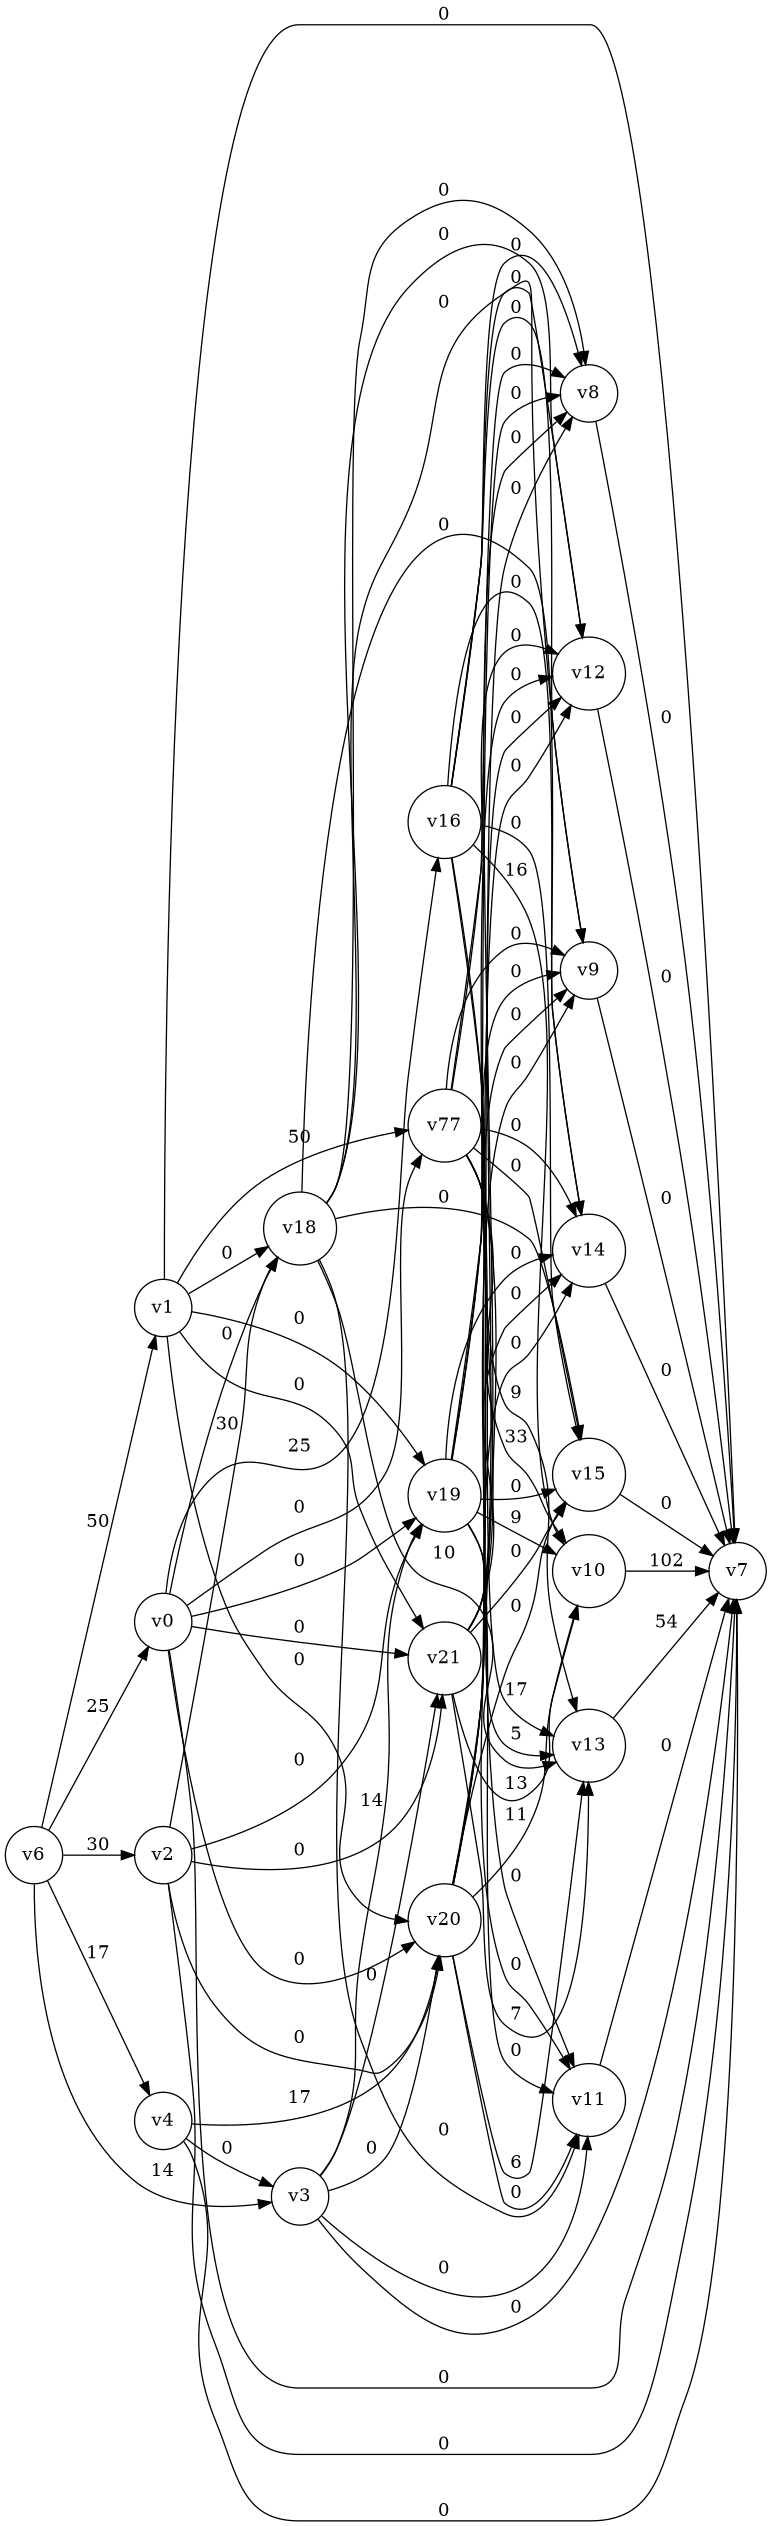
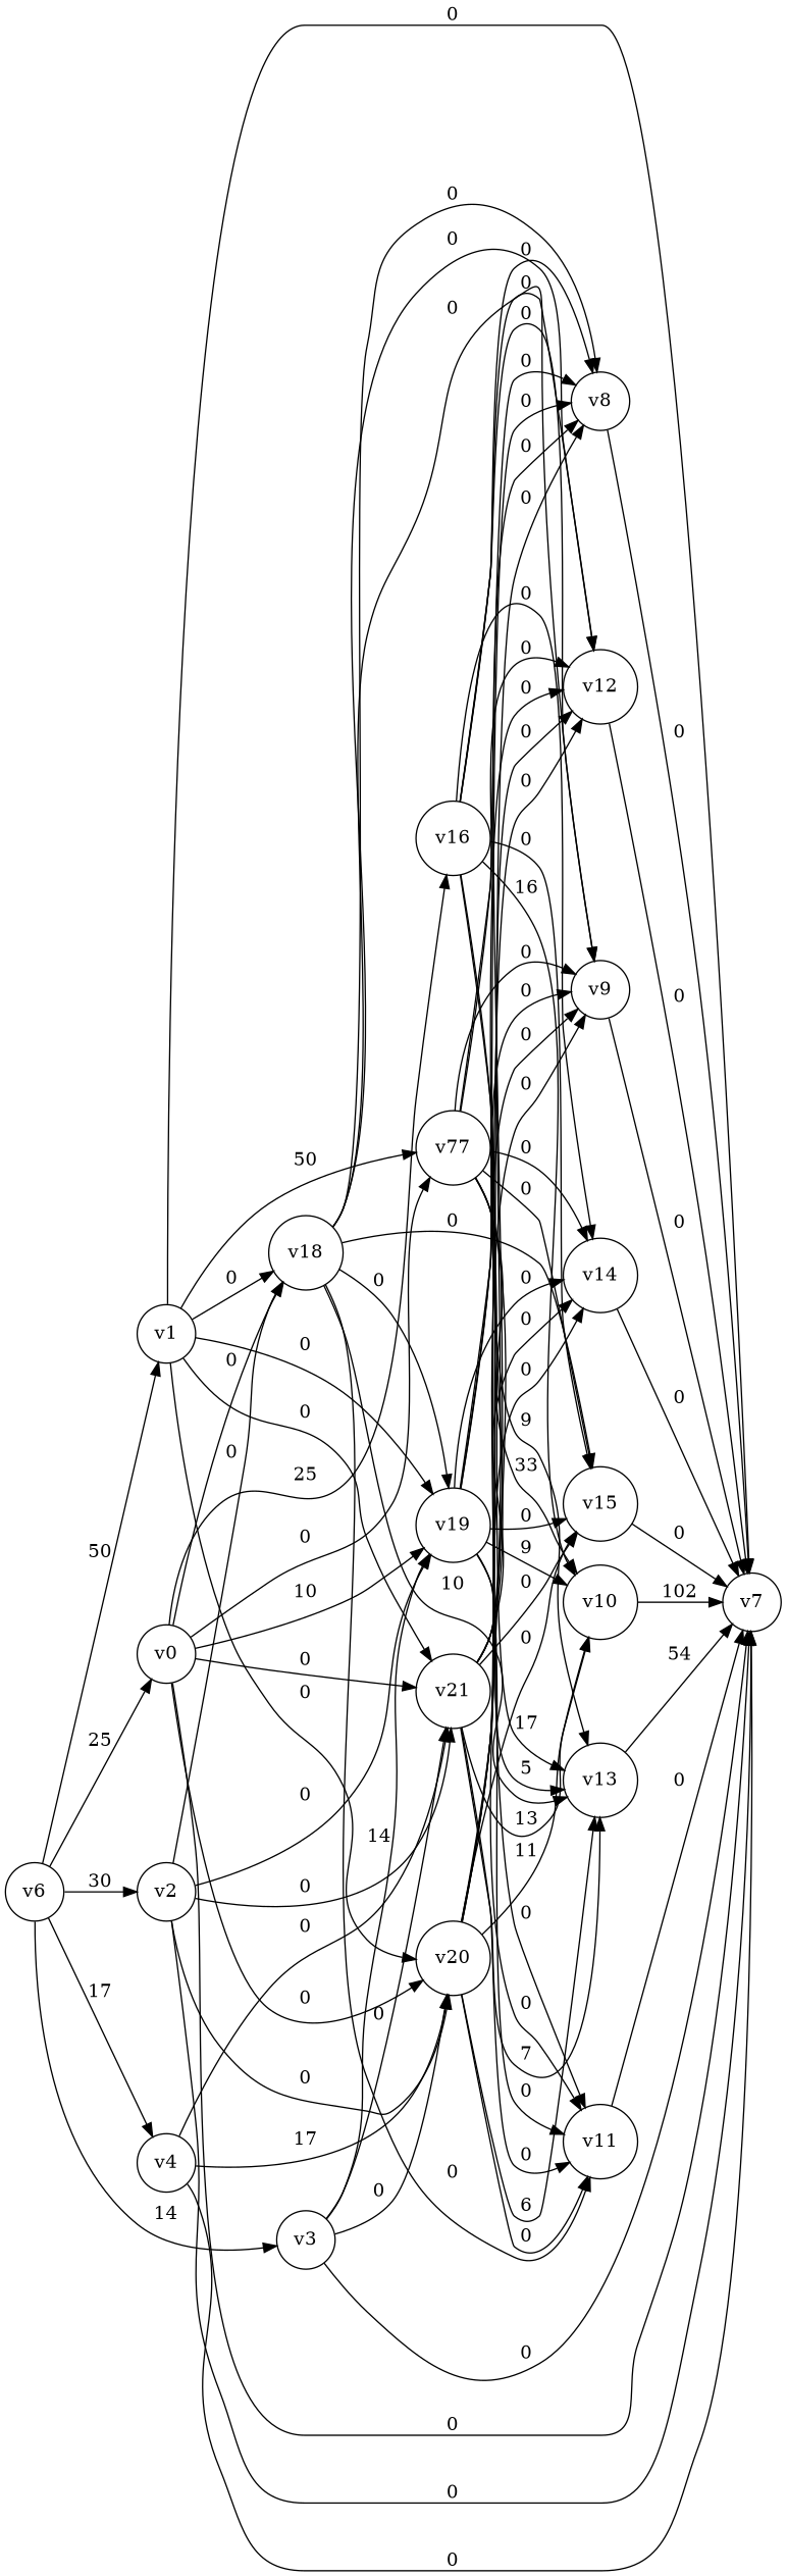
  digraph {
    rankdir=LR
    node [shape=circle]
    n1 [label=v0]
    n2 [label=v7]
    n3 [label=v16]
    n4 [label=v77]
    n5 [label=v18]
    n6 [label=v19]
    n7 [label=v20]
    n8 [label=v21]
    n9 [label=v8]
    n10 [label=v9]
    n11 [label=v10]
    n12 [label=v11]
    n13 [label=v12]
    n14 [label=v13]
    n15 [label=v14]
    n16 [label=v15]
    n17 [label=v1]
    n18 [label=v2]
    n19 [label=v3]
    n20 [label=v4]
    n21 [label=v6]
    n1 -> n2 [label=0]
    n1 -> n3 [label=25]
    n1 -> n4 [label=0]
    n1 -> n5 [label=0]
-   n1 -> n6 [label=0]
+   n1 -> n6 [label=10]
    n1 -> n7 [label=0]
    n1 -> n8 [label=0]
    n3 -> n9 [label=0]
    n3 -> n10 [label=0]
    n3 -> n11 [label=16]
    n3 -> n12 [label=0]
    n3 -> n13 [label=0]
    n3 -> n14 [label=9]
    n3 -> n15 [label=0]
    n3 -> n16 [label=0]
    n4 -> n9 [label=0]
    n4 -> n10 [label=0]
    n4 -> n11 [label=33]
    n4 -> n12 [label=0]
    n4 -> n13 [label=0]
    n4 -> n14 [label=17]
    n4 -> n15 [label=0]
    n4 -> n16 [label=0]
    n5 -> n9 [label=0]
    n5 -> n10 [label=0]
    n5 -> n12 [label=0]
    n5 -> n13 [label=0]
    n5 -> n14 [label=10]
-   n5 -> n15 [label=0]
+   n5 -> n6 [label=0]
    n5 -> n16 [label=0]
    n6 -> n9 [label=0]
    n6 -> n10 [label=0]
    n6 -> n11 [label=9]
    n6 -> n12 [label=0]
    n6 -> n13 [label=0]
    n6 -> n14 [label=5]
    n6 -> n15 [label=0]
    n6 -> n16 [label=0]
    n7 -> n9 [label=0]
    n7 -> n10 [label=0]
    n7 -> n11 [label=11]
    n7 -> n12 [label=0]
    n7 -> n13 [label=0]
    n7 -> n14 [label=6]
    n7 -> n15 [label=0]
    n7 -> n16 [label=0]
    n8 -> n9 [label=0]
    n8 -> n10 [label=0]
    n8 -> n11 [label=13]
-   n19 -> n12 [label=0]
+   n8 -> n12 [label=0]
    n8 -> n13 [label=0]
    n8 -> n14 [label=7]
    n8 -> n15 [label=0]
    n8 -> n16 [label=0]
    n9 -> n2 [label=0]
    n10 -> n2 [label=0]
    n11 -> n2 [label=102]
    n12 -> n2 [label=0]
    n13 -> n2 [label=0]
    n14 -> n2 [label=54]
    n15 -> n2 [label=0]
    n16 -> n2 [label=0]
    n17 -> n2 [label=0]
    n17 -> n4 [label=50]
    n17 -> n5 [label=0]
    n17 -> n6 [label=0]
    n17 -> n7 [label=0]
    n17 -> n8 [label=0]
    n18 -> n2 [label=0]
-   n18 -> n5 [label=30]
+   n18 -> n5 [label=0]
    n18 -> n6 [label=0]
    n18 -> n7 [label=0]
    n18 -> n8 [label=0]
    n19 -> n2 [label=0]
    n19 -> n6 [label=14]
    n19 -> n7 [label=0]
    n19 -> n8 [label=0]
    n20 -> n2 [label=0]
    n20 -> n7 [label=17]
-   n20 -> n19 [label=0]
+   n20 -> n8 [label=0]
    n21 -> n1 [label=25]
    n21 -> n17 [label=50]
    n21 -> n18 [label=30]
    n21 -> n19 [label=14]
    n21 -> n20 [label=17]
  }
